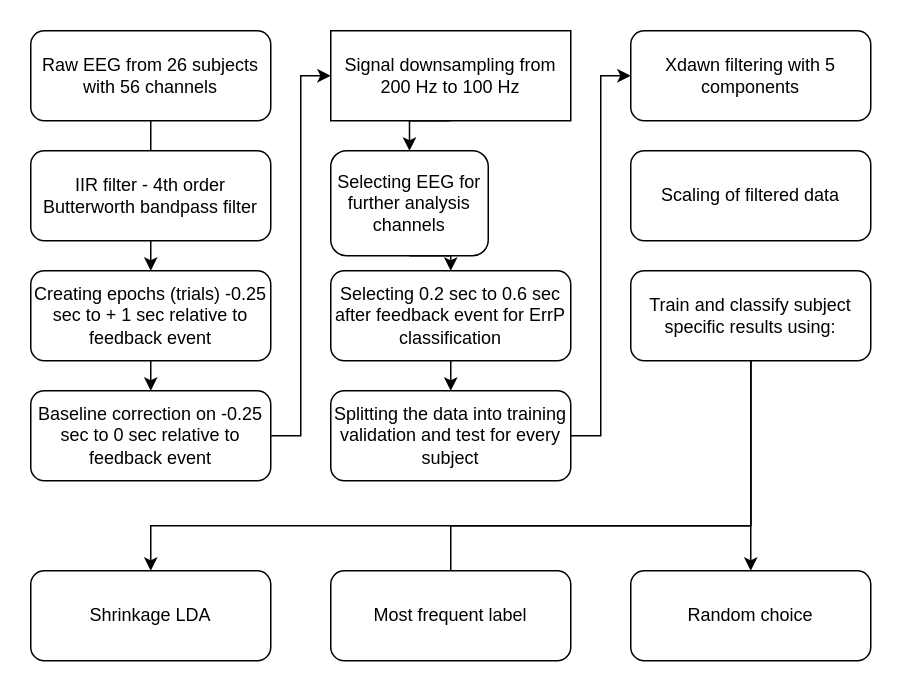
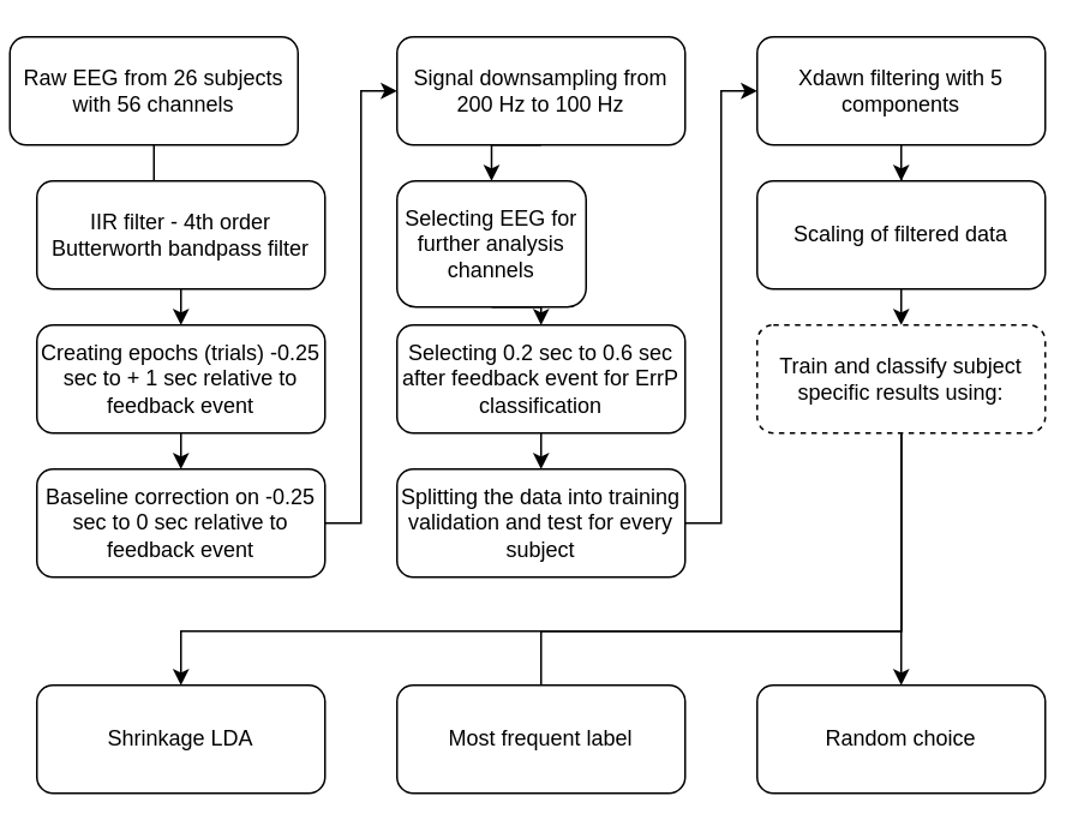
  <mxCell id="0" />
  <mxCell id="1" parent="0" />
  <mxCell id="2" style="edgeStyle=orthogonalEdgeStyle;rounded=0;orthogonalLoop=1;jettySize=auto;html=1;exitX=0.5;exitY=1;exitDx=0;exitDy=0;endArrow=none;" edge="1" parent="1" source="3" target="5"><mxGeometry relative="1" as="geometry" /></mxCell>
- <mxCell id="3" value="Raw EEG from 26 subjects with 56 channels" style="rounded=1;whiteSpace=wrap;html=1;" vertex="1" parent="1"><mxGeometry x="20" y="20" width="160" height="60" as="geometry" /></mxCell>
+ <mxCell id="3" value="Raw EEG from 26 subjects with 56 channels" style="rounded=1;whiteSpace=wrap;html=1;" vertex="1" parent="1"><mxGeometry x="5" y="20" width="160" height="60" as="geometry" /></mxCell>
  <mxCell id="4" style="edgeStyle=orthogonalEdgeStyle;rounded=0;orthogonalLoop=1;jettySize=auto;html=1;exitX=0.5;exitY=1;exitDx=0;exitDy=0;entryX=0.5;entryY=0;entryDx=0;entryDy=0;" edge="1" parent="1" source="5" target="7"><mxGeometry relative="1" as="geometry" /></mxCell>
  <mxCell id="5" value="IIR filter - 4th order Butterworth bandpass filter" style="rounded=1;whiteSpace=wrap;html=1;" vertex="1" parent="1"><mxGeometry x="20" y="100" width="160" height="60" as="geometry" /></mxCell>
  <mxCell id="6" style="edgeStyle=orthogonalEdgeStyle;rounded=0;orthogonalLoop=1;jettySize=auto;html=1;exitX=0.5;exitY=1;exitDx=0;exitDy=0;entryX=0.5;entryY=0;entryDx=0;entryDy=0;" edge="1" parent="1" source="7" target="9"><mxGeometry relative="1" as="geometry" /></mxCell>
  <mxCell id="7" value="Creating epochs (trials) -0.25 sec to + 1 sec relative to feedback event" style="rounded=1;whiteSpace=wrap;html=1;" vertex="1" parent="1"><mxGeometry x="20" y="180" width="160" height="60" as="geometry" /></mxCell>
  <mxCell id="8" style="edgeStyle=orthogonalEdgeStyle;rounded=0;orthogonalLoop=1;jettySize=auto;html=1;exitX=1;exitY=0.5;exitDx=0;exitDy=0;entryX=0;entryY=0.5;entryDx=0;entryDy=0;" edge="1" parent="1" source="9" target="11"><mxGeometry relative="1" as="geometry" /></mxCell>
  <mxCell id="9" value="Baseline correction on -0.25 sec to 0 sec relative to feedback event" style="rounded=1;whiteSpace=wrap;html=1;" vertex="1" parent="1"><mxGeometry x="20" y="260" width="160" height="60" as="geometry" /></mxCell>
  <mxCell id="10" style="edgeStyle=orthogonalEdgeStyle;rounded=0;orthogonalLoop=1;jettySize=auto;html=1;exitX=0.5;exitY=1;exitDx=0;exitDy=0;entryX=0.5;entryY=0;entryDx=0;entryDy=0;" edge="1" parent="1" source="11" target="13"><mxGeometry relative="1" as="geometry" /></mxCell>
- <mxCell id="11" value="Signal downsampling from 200 Hz to 100 Hz" style="whiteSpace=wrap;html=1;rounded=0;" vertex="1" parent="1"><mxGeometry x="220" y="20" width="160" height="60" as="geometry" /></mxCell>
+ <mxCell id="11" value="Signal downsampling from 200 Hz to 100 Hz" style="rounded=1;whiteSpace=wrap;html=1;" vertex="1" parent="1"><mxGeometry x="220" y="20" width="160" height="60" as="geometry" /></mxCell>
  <mxCell id="12" style="edgeStyle=orthogonalEdgeStyle;rounded=0;orthogonalLoop=1;jettySize=auto;html=1;exitX=0.5;exitY=1;exitDx=0;exitDy=0;entryX=0.5;entryY=0;entryDx=0;entryDy=0;" edge="1" parent="1" source="13" target="28"><mxGeometry relative="1" as="geometry" /></mxCell>
  <mxCell id="13" value="Selecting EEG for further analysis channels" style="rounded=1;whiteSpace=wrap;html=1;" vertex="1" parent="1"><mxGeometry x="220" y="100" width="105" height="70" as="geometry" /></mxCell>
  <mxCell id="14" style="edgeStyle=orthogonalEdgeStyle;rounded=0;orthogonalLoop=1;jettySize=auto;html=1;exitX=1;exitY=0.5;exitDx=0;exitDy=0;entryX=0;entryY=0.5;entryDx=0;entryDy=0;" edge="1" parent="1" source="15" target="17"><mxGeometry relative="1" as="geometry" /></mxCell>
  <mxCell id="15" value="Splitting the data into training validation and test for every subject" style="rounded=1;whiteSpace=wrap;html=1;" vertex="1" parent="1"><mxGeometry x="220" y="260" width="160" height="60" as="geometry" /></mxCell>
+ <mxCell id="16" style="edgeStyle=orthogonalEdgeStyle;rounded=0;orthogonalLoop=1;jettySize=auto;html=1;exitX=0.5;exitY=1;exitDx=0;exitDy=0;" edge="1" parent="1" source="17" target="19"><mxGeometry relative="1" as="geometry" /></mxCell>
  <mxCell id="17" value="Xdawn filtering with 5 components" style="rounded=1;whiteSpace=wrap;html=1;" vertex="1" parent="1"><mxGeometry x="420" y="20" width="160" height="60" as="geometry" /></mxCell>
+ <mxCell id="18" style="edgeStyle=orthogonalEdgeStyle;rounded=0;orthogonalLoop=1;jettySize=auto;html=1;exitX=0.5;exitY=1;exitDx=0;exitDy=0;entryX=0.5;entryY=0;entryDx=0;entryDy=0;" edge="1" parent="1" source="19" target="26"><mxGeometry relative="1" as="geometry" /></mxCell>
  <mxCell id="19" value="Scaling of filtered data" style="rounded=1;whiteSpace=wrap;html=1;" vertex="1" parent="1"><mxGeometry x="420" y="100" width="160" height="60" as="geometry" /></mxCell>
  <mxCell id="20" value="Shrinkage LDA" style="rounded=1;whiteSpace=wrap;html=1;" vertex="1" parent="1"><mxGeometry x="20" y="380" width="160" height="60" as="geometry" /></mxCell>
  <mxCell id="21" value="Most frequent label" style="rounded=1;whiteSpace=wrap;html=1;" vertex="1" parent="1"><mxGeometry x="220" y="380" width="160" height="60" as="geometry" /></mxCell>
  <mxCell id="22" value="Random choice" style="rounded=1;whiteSpace=wrap;html=1;" vertex="1" parent="1"><mxGeometry x="420" y="380" width="160" height="60" as="geometry" /></mxCell>
  <mxCell id="23" style="edgeStyle=orthogonalEdgeStyle;rounded=0;orthogonalLoop=1;jettySize=auto;html=1;exitX=0.5;exitY=1;exitDx=0;exitDy=0;endArrow=none;" edge="1" parent="1" source="26" target="21"><mxGeometry relative="1" as="geometry"><Array as="points"><mxPoint x="500" y="350" /><mxPoint x="300" y="350" /></Array></mxGeometry></mxCell>
  <mxCell id="24" style="edgeStyle=orthogonalEdgeStyle;rounded=0;orthogonalLoop=1;jettySize=auto;html=1;exitX=0.5;exitY=1;exitDx=0;exitDy=0;" edge="1" parent="1" source="26" target="22"><mxGeometry relative="1" as="geometry" /></mxCell>
  <mxCell id="25" style="edgeStyle=orthogonalEdgeStyle;rounded=0;orthogonalLoop=1;jettySize=auto;html=1;exitX=0.5;exitY=1;exitDx=0;exitDy=0;entryX=0.5;entryY=0;entryDx=0;entryDy=0;" edge="1" parent="1" source="26" target="20"><mxGeometry relative="1" as="geometry"><Array as="points"><mxPoint x="500" y="350" /><mxPoint x="100" y="350" /></Array></mxGeometry></mxCell>
- <mxCell id="26" value="Train and classify subject specific results using:" style="rounded=1;whiteSpace=wrap;html=1;" vertex="1" parent="1"><mxGeometry x="420" y="180" width="160" height="60" as="geometry" /></mxCell>
+ <mxCell id="26" value="Train and classify subject specific results using:" style="rounded=1;whiteSpace=wrap;html=1;dashed=1;" vertex="1" parent="1"><mxGeometry x="420" y="180" width="160" height="60" as="geometry" /></mxCell>
  <mxCell id="27" style="edgeStyle=orthogonalEdgeStyle;rounded=0;orthogonalLoop=1;jettySize=auto;html=1;exitX=0.5;exitY=1;exitDx=0;exitDy=0;entryX=0.5;entryY=0;entryDx=0;entryDy=0;" edge="1" parent="1" source="28" target="15"><mxGeometry relative="1" as="geometry" /></mxCell>
  <mxCell id="28" value="Selecting 0.2 sec to 0.6 sec after feedback event for ErrP classification" style="rounded=1;whiteSpace=wrap;html=1;" vertex="1" parent="1"><mxGeometry x="220" y="180" width="160" height="60" as="geometry" /></mxCell>
